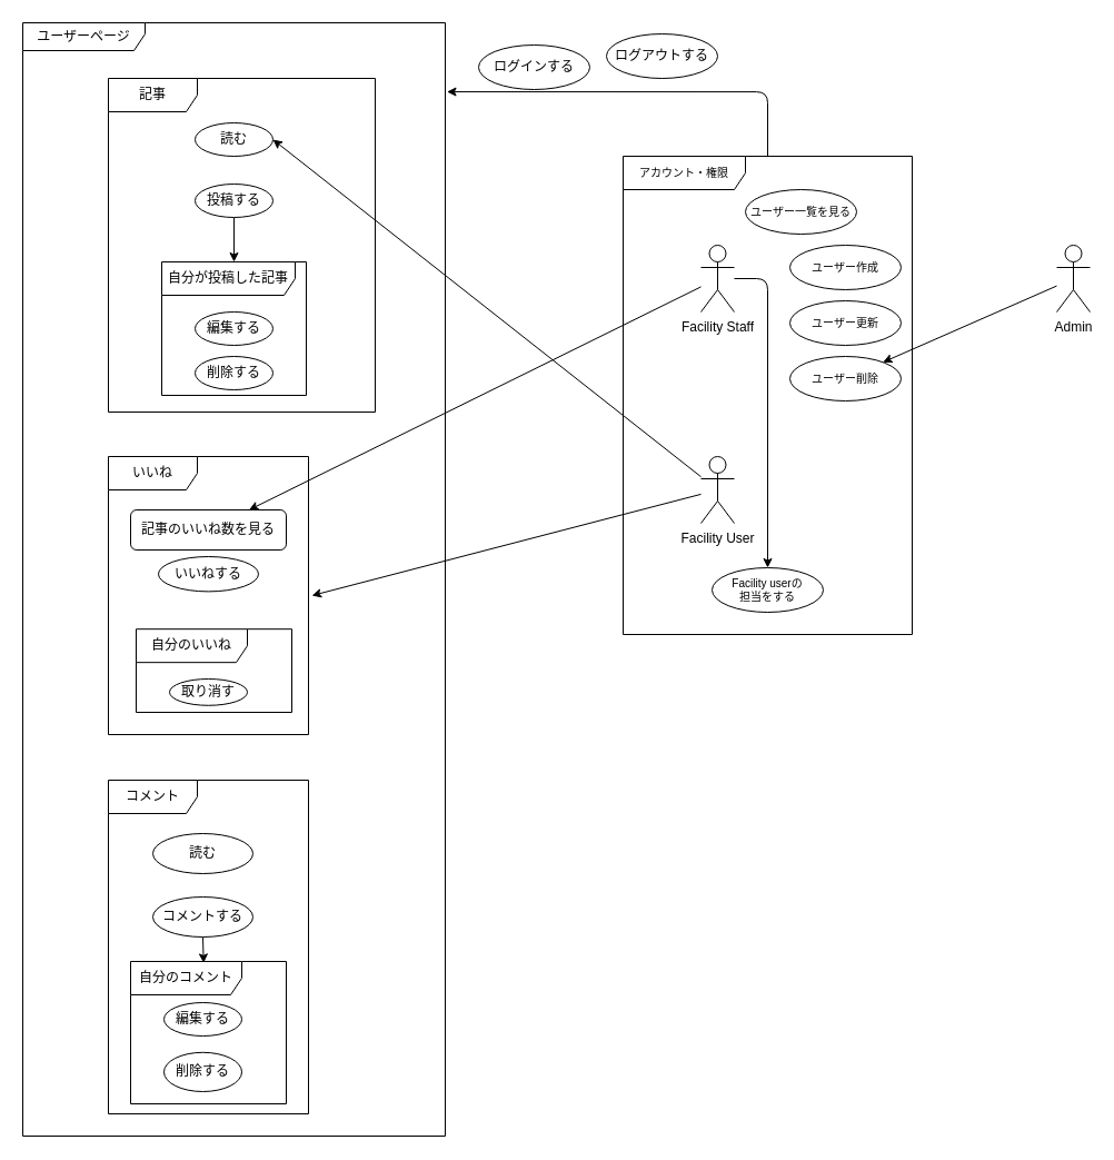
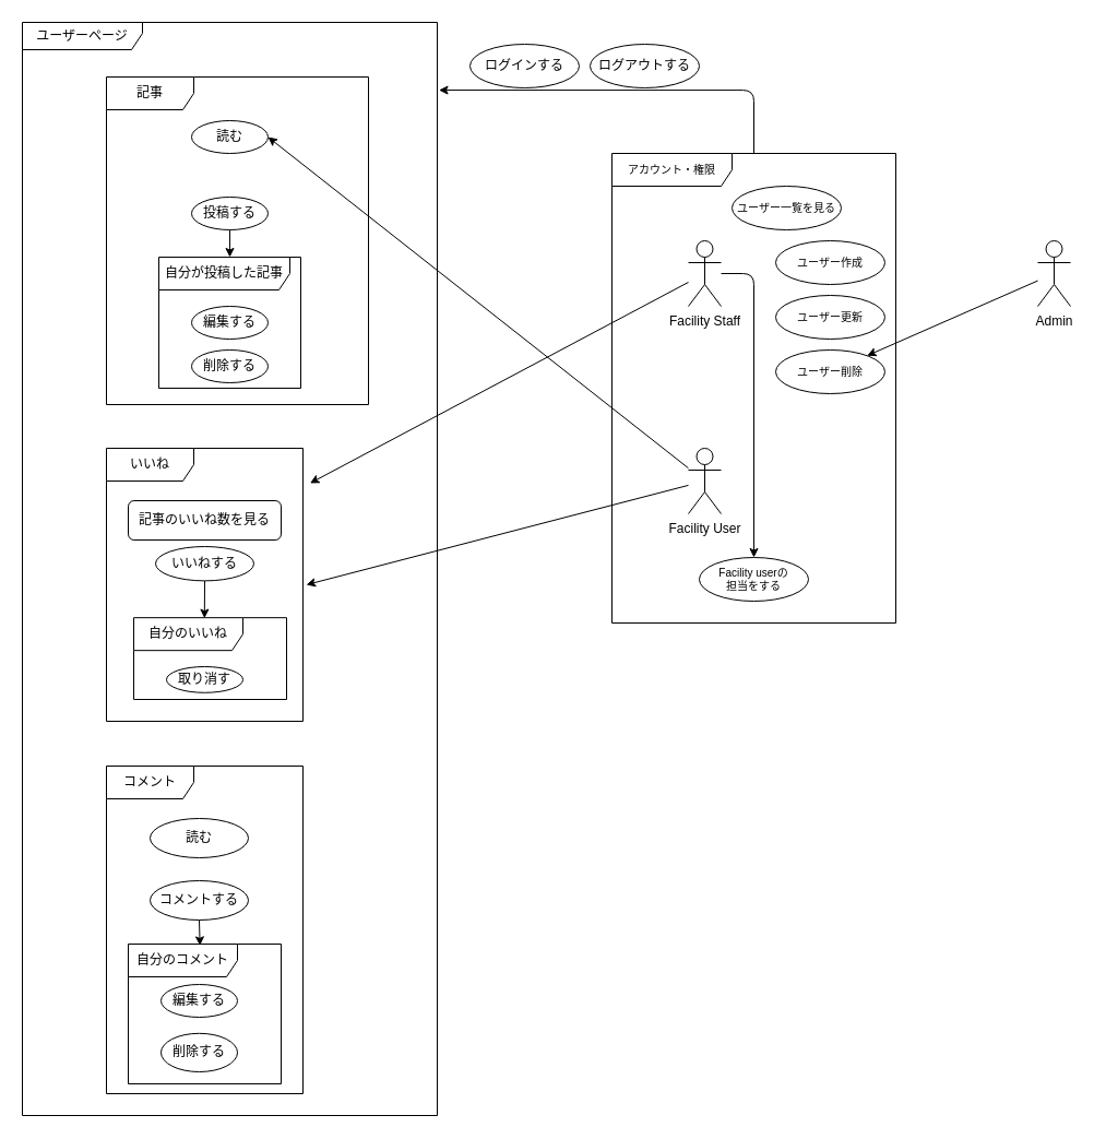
  <mxCell id="0" />
  <mxCell id="1" parent="0" />
  <mxCell id="2" value="ユーザーページ" style="shape=umlFrame;whiteSpace=wrap;html=1;shadow=0;fontSize=12;width=110;height=25;" parent="1" vertex="1"><mxGeometry x="20" y="20" width="380" height="1001" as="geometry" /></mxCell>
  <mxCell id="3" style="edgeStyle=orthogonalEdgeStyle;html=1;entryX=1.004;entryY=0.062;entryDx=0;entryDy=0;entryPerimeter=0;" parent="1" source="4" target="2" edge="1"><mxGeometry relative="1" as="geometry"><mxPoint x="680" y="70" as="targetPoint" /><Array as="points"><mxPoint x="690" y="82" /></Array></mxGeometry></mxCell>
  <mxCell id="4" value="アカウント・権限" style="shape=umlFrame;whiteSpace=wrap;html=1;fontSize=10;width=110;height=30;" parent="1" vertex="1"><mxGeometry x="560" y="140" width="260" height="430" as="geometry" /></mxCell>
  <mxCell id="5" style="edgeStyle=none;html=1;entryX=1;entryY=0.5;entryDx=0;entryDy=0;" parent="1" source="7" target="31" edge="1"><mxGeometry relative="1" as="geometry" /></mxCell>
  <mxCell id="6" style="edgeStyle=none;html=1;entryX=1.017;entryY=0.5;entryDx=0;entryDy=0;fontSize=8;entryPerimeter=0;" parent="1" source="7" target="22" edge="1"><mxGeometry relative="1" as="geometry" /></mxCell>
  <mxCell id="7" value="Facility User" style="shape=umlActor;verticalLabelPosition=bottom;verticalAlign=top;html=1;" parent="1" vertex="1"><mxGeometry x="630" y="410" width="30" height="60" as="geometry" /></mxCell>
- <mxCell id="8" style="edgeStyle=none;html=1;fontSize=8;" parent="1" source="10" target="27" edge="1"><mxGeometry relative="1" as="geometry" /></mxCell>
+ <mxCell id="8" style="edgeStyle=none;html=1;entryX=1.036;entryY=0.128;entryDx=0;entryDy=0;fontSize=8;entryPerimeter=0;" parent="1" source="10" target="22" edge="1"><mxGeometry relative="1" as="geometry" /></mxCell>
  <mxCell id="9" style="edgeStyle=orthogonalEdgeStyle;html=1;entryX=0.5;entryY=0;entryDx=0;entryDy=0;fontSize=10;" parent="1" source="10" target="36" edge="1"><mxGeometry relative="1" as="geometry"><Array as="points"><mxPoint x="690" y="250" /></Array></mxGeometry></mxCell>
  <mxCell id="10" value="Facility Staff" style="shape=umlActor;verticalLabelPosition=bottom;verticalAlign=top;html=1;" parent="1" vertex="1"><mxGeometry x="630" y="220" width="30" height="60" as="geometry" /></mxCell>
  <mxCell id="11" value="" style="group" parent="1" vertex="1" connectable="0"><mxGeometry x="97" y="701" width="180" height="300" as="geometry" /></mxCell>
  <mxCell id="12" value="コメント" style="shape=umlFrame;whiteSpace=wrap;html=1;width=80;height=30;" parent="11" vertex="1"><mxGeometry width="180" height="300" as="geometry" /></mxCell>
  <mxCell id="13" value="読む" style="ellipse;whiteSpace=wrap;html=1;align=center;" parent="11" vertex="1"><mxGeometry x="40" y="48" width="90" height="36" as="geometry" /></mxCell>
  <mxCell id="14" value="自分のコメント" style="shape=umlFrame;whiteSpace=wrap;html=1;width=100;height=30;" parent="11" vertex="1"><mxGeometry x="20" y="163" width="140" height="128" as="geometry" /></mxCell>
  <mxCell id="15" style="edgeStyle=none;html=1;entryX=0.469;entryY=0.011;entryDx=0;entryDy=0;entryPerimeter=0;fontSize=8;" parent="11" source="16" target="14" edge="1"><mxGeometry relative="1" as="geometry" /></mxCell>
  <mxCell id="16" value="コメントする" style="ellipse;whiteSpace=wrap;html=1;align=center;" parent="11" vertex="1"><mxGeometry x="40" y="105" width="90" height="36" as="geometry" /></mxCell>
  <mxCell id="17" value="編集する" style="ellipse;whiteSpace=wrap;html=1;align=center;" parent="11" vertex="1"><mxGeometry x="50" y="200" width="70" height="30" as="geometry" /></mxCell>
  <mxCell id="18" value="削除する" style="ellipse;whiteSpace=wrap;html=1;align=center;" parent="11" vertex="1"><mxGeometry x="50" y="244.8" width="70" height="35.2" as="geometry" /></mxCell>
  <mxCell id="19" style="edgeStyle=none;html=1;" edge="1" parent="1" source="20" target="41"><mxGeometry relative="1" as="geometry" /></mxCell>
  <mxCell id="20" value="Admin" style="shape=umlActor;verticalLabelPosition=bottom;verticalAlign=top;html=1;" parent="1" vertex="1"><mxGeometry x="950" y="220" width="30" height="60" as="geometry" /></mxCell>
  <mxCell id="21" value="" style="group" parent="1" vertex="1" connectable="0"><mxGeometry x="97" y="410" width="180" height="250" as="geometry" /></mxCell>
  <mxCell id="22" value="いいね" style="shape=umlFrame;whiteSpace=wrap;html=1;width=80;height=30;" parent="21" vertex="1"><mxGeometry width="180" height="250" as="geometry" /></mxCell>
  <mxCell id="23" value="いいねする" style="ellipse;whiteSpace=wrap;html=1;align=center;" parent="21" vertex="1"><mxGeometry x="45" y="90" width="90" height="31.38" as="geometry" /></mxCell>
  <mxCell id="24" value="自分のいいね" style="shape=umlFrame;whiteSpace=wrap;html=1;width=100;height=30;" parent="21" vertex="1"><mxGeometry x="25" y="155.17" width="140" height="74.83" as="geometry" /></mxCell>
+ <mxCell id="25" style="edgeStyle=none;html=1;entryX=0.463;entryY=0.006;entryDx=0;entryDy=0;entryPerimeter=0;fontSize=8;" parent="21" source="23" target="24" edge="1"><mxGeometry relative="1" as="geometry" /></mxCell>
  <mxCell id="26" value="取り消す" style="ellipse;whiteSpace=wrap;html=1;align=center;" parent="21" vertex="1"><mxGeometry x="55" y="199.997" width="70" height="23.793" as="geometry" /></mxCell>
  <mxCell id="27" value="記事のいいね数を見る" style="whiteSpace=wrap;html=1;align=center;rounded=1;" parent="21" vertex="1"><mxGeometry x="20" y="48" width="140" height="36" as="geometry" /></mxCell>
  <mxCell id="28" value="" style="group" parent="1" vertex="1" connectable="0"><mxGeometry x="97" y="70" width="240" height="300" as="geometry" /></mxCell>
  <mxCell id="29" value="記事" style="shape=umlFrame;whiteSpace=wrap;html=1;width=80;height=30;" parent="28" vertex="1"><mxGeometry width="240" height="300" as="geometry" /></mxCell>
  <mxCell id="30" value="自分が投稿した記事" style="shape=umlFrame;whiteSpace=wrap;html=1;width=120;height=30;" parent="28" vertex="1"><mxGeometry x="48" y="165" width="130" height="120" as="geometry" /></mxCell>
  <mxCell id="31" value="読む" style="ellipse;whiteSpace=wrap;html=1;align=center;" parent="28" vertex="1"><mxGeometry x="78" y="40" width="70" height="30" as="geometry" /></mxCell>
  <mxCell id="32" style="edgeStyle=none;html=1;fontSize=8;" parent="28" source="33" target="30" edge="1"><mxGeometry relative="1" as="geometry" /></mxCell>
- <mxCell id="33" value="投稿する" style="ellipse;whiteSpace=wrap;html=1;align=center;" parent="28" vertex="1"><mxGeometry x="78" y="95" width="70" height="30" as="geometry" /></mxCell>
+ <mxCell id="33" value="投稿する" style="ellipse;whiteSpace=wrap;html=1;align=center;" parent="28" vertex="1"><mxGeometry x="78" y="110" width="70" height="30" as="geometry" /></mxCell>
  <mxCell id="34" value="編集する" style="ellipse;whiteSpace=wrap;html=1;align=center;" parent="28" vertex="1"><mxGeometry x="78" y="210" width="70" height="30" as="geometry" /></mxCell>
  <mxCell id="35" value="削除する" style="ellipse;whiteSpace=wrap;html=1;align=center;" parent="28" vertex="1"><mxGeometry x="78" y="250" width="70" height="30" as="geometry" /></mxCell>
  <mxCell id="36" value="Facility userの&lt;br&gt;担当をする" style="ellipse;whiteSpace=wrap;html=1;align=center;fontSize=10;" parent="1" vertex="1"><mxGeometry x="640" y="510" width="100" height="40" as="geometry" /></mxCell>
  <mxCell id="37" value="ログインする" style="ellipse;whiteSpace=wrap;html=1;align=center;" parent="1" vertex="1"><mxGeometry x="430" y="40" width="100" height="40" as="geometry" /></mxCell>
- <mxCell id="38" value="ログアウトする" style="ellipse;whiteSpace=wrap;html=1;align=center;" parent="1" vertex="1"><mxGeometry x="545" y="30" width="100" height="40" as="geometry" /></mxCell>
+ <mxCell id="38" value="ログアウトする" style="ellipse;whiteSpace=wrap;html=1;align=center;" parent="1" vertex="1"><mxGeometry x="540" y="40" width="100" height="40" as="geometry" /></mxCell>
  <mxCell id="39" value="ユーザー作成" style="ellipse;whiteSpace=wrap;html=1;align=center;fontSize=10;" vertex="1" parent="1"><mxGeometry x="710" y="220" width="100" height="40" as="geometry" /></mxCell>
  <mxCell id="40" value="ユーザー更新" style="ellipse;whiteSpace=wrap;html=1;align=center;fontSize=10;" vertex="1" parent="1"><mxGeometry x="710" y="270" width="100" height="40" as="geometry" /></mxCell>
  <mxCell id="41" value="ユーザー削除" style="ellipse;whiteSpace=wrap;html=1;align=center;fontSize=10;" vertex="1" parent="1"><mxGeometry x="710" y="320" width="100" height="40" as="geometry" /></mxCell>
  <mxCell id="42" value="ユーザー一覧を見る" style="ellipse;whiteSpace=wrap;html=1;align=center;fontSize=10;" vertex="1" parent="1"><mxGeometry x="670" y="170" width="100" height="40" as="geometry" /></mxCell>
